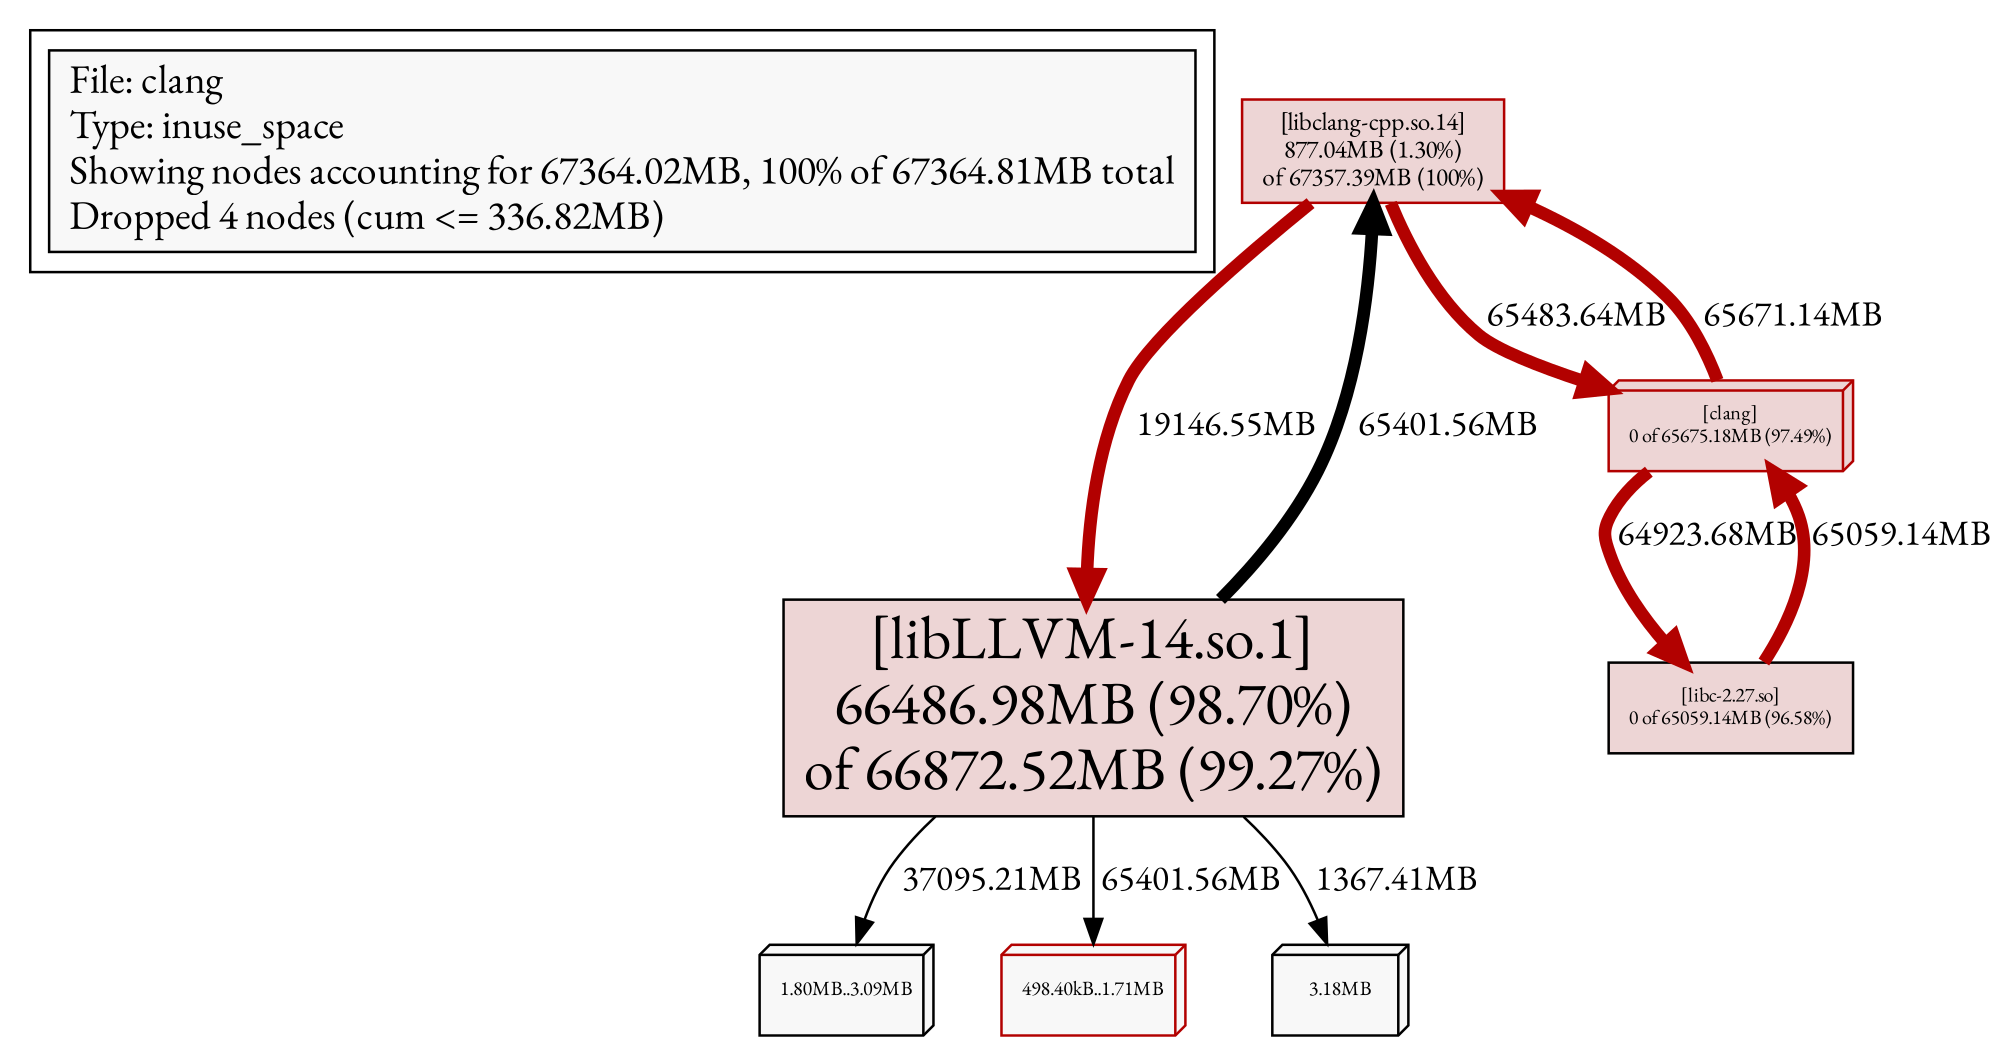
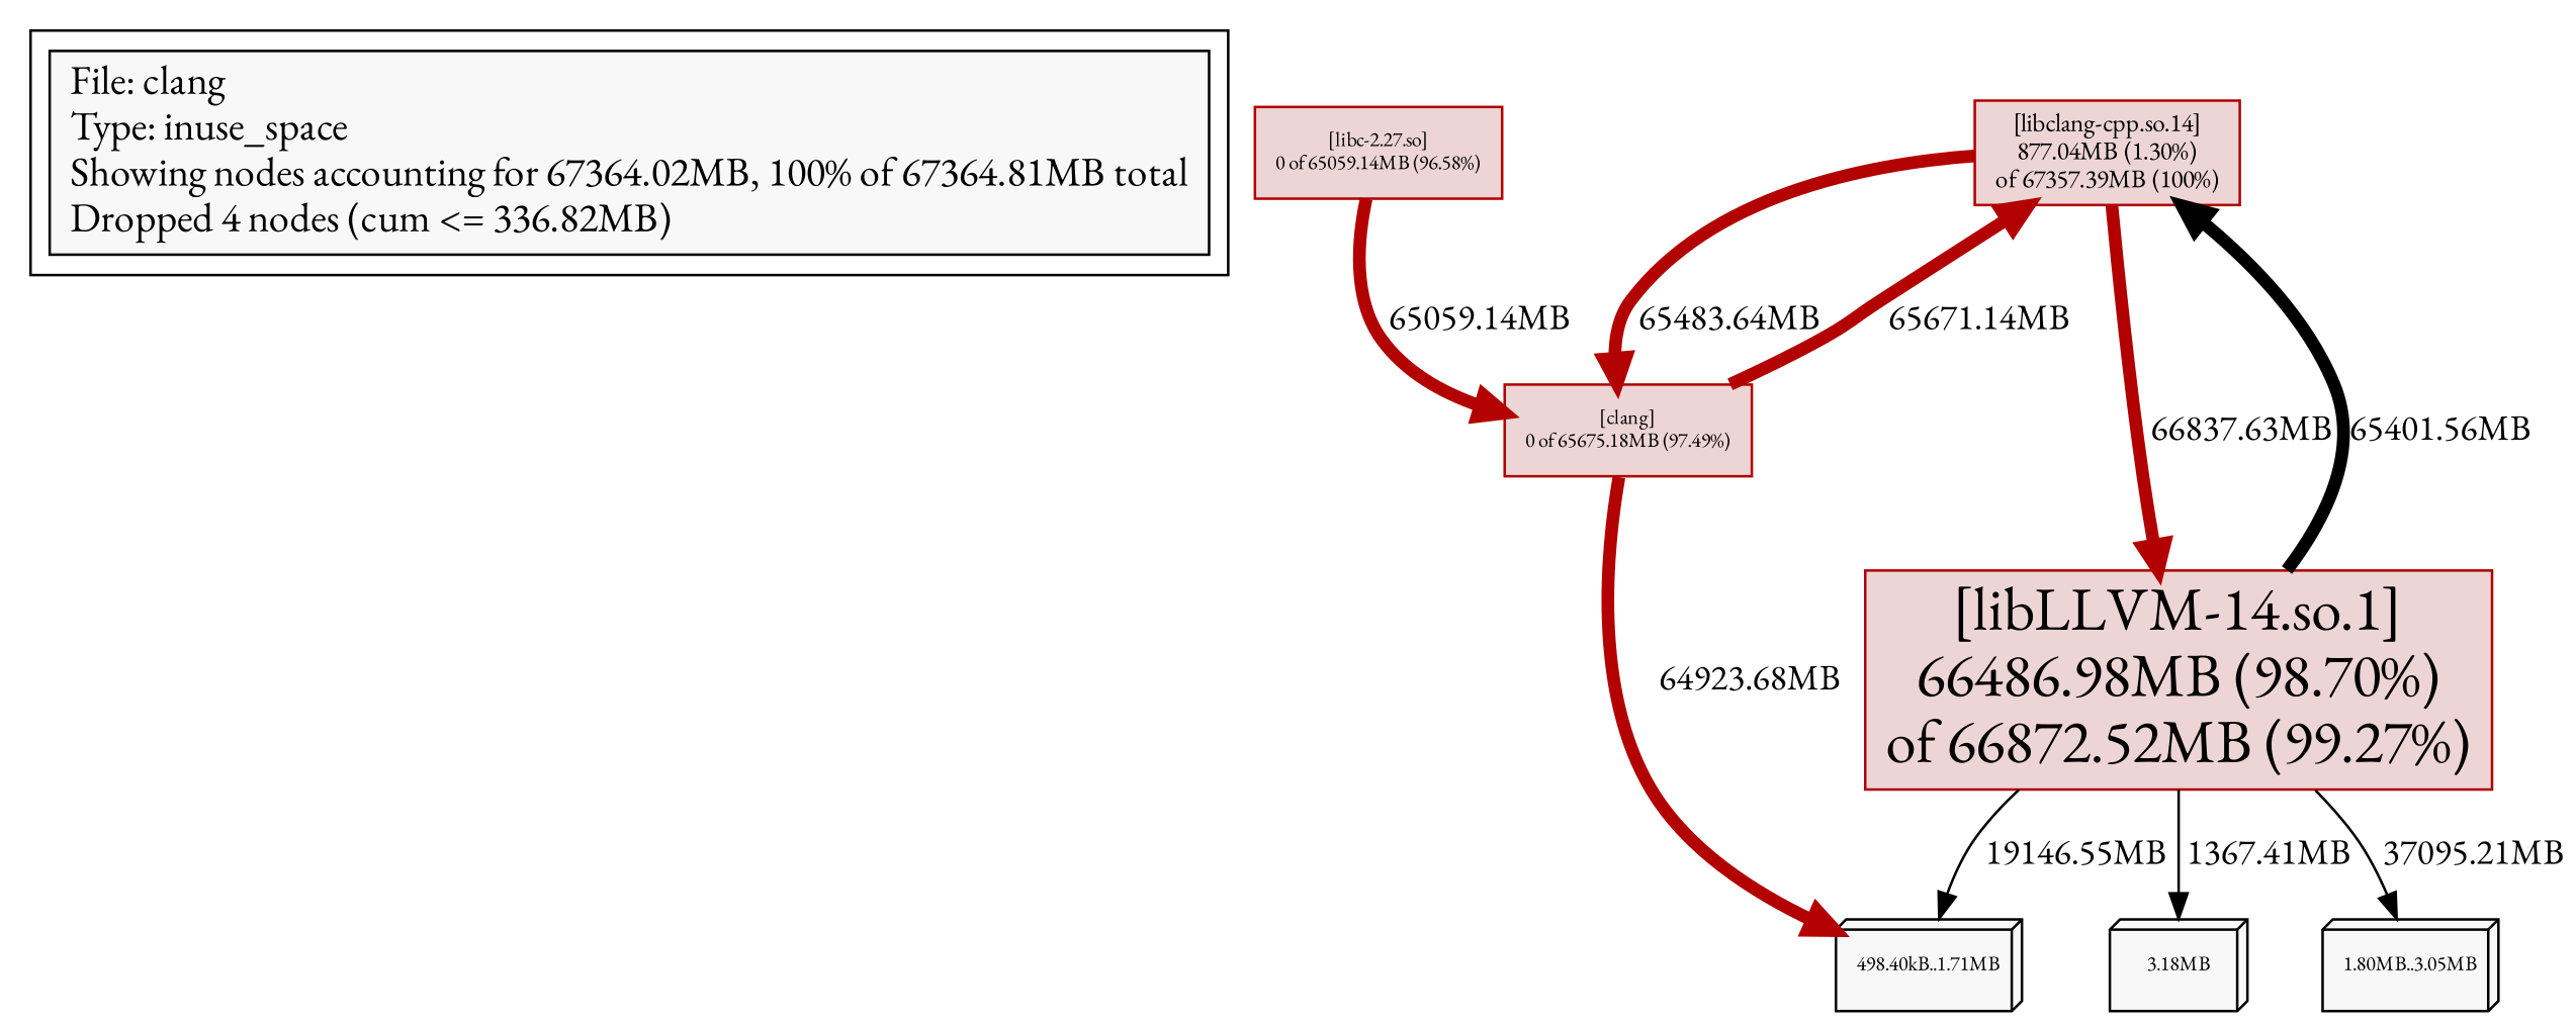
  digraph {
    fontname="EB Garamond"
    node [fillcolor="#f8f8f8" fontname="EB Garamond" fontsize=8 shape=box style=filled]
    edge [color="#b20100" fontname="EB Garamond" penwidth=5 weight=100]
    n1 [fontsize=16 label="File: clang\lType: inuse_space\lShowing nodes accounting for 67364.02MB, 100% of 67364.81MB total\lDropped 4 nodes (cum <= 336.82MB)\l"]
    n2 [color="#b20000" fillcolor="#edd5d5" fontsize=10 label="[libclang-cpp.so.14]\n877.04MB (1.30%)\nof 67357.39MB (100%)"]
-   n3 [color=black fillcolor="#edd5d5" fontsize=24 label="[libLLVM-14.so.1]\n66486.98MB (98.70%)\nof 66872.52MB (99.27%)"]
-   n4 [color="#b20100" fillcolor="#edd5d5" label="[clang]\n0 of 65675.18MB (97.49%)" shape=box3d]
-   n5 [label="1.80MB..3.09MB" shape=box3d]
-   n6 [label="498.40kB..1.71MB" shape=box3d color="#b20100"]
+   n3 [color="#b20000" fillcolor="#edd5d5" fontsize=24 label="[libLLVM-14.so.1]\n66486.98MB (98.70%)\nof 66872.52MB (99.27%)"]
+   n4 [color="#b20100" fillcolor="#edd5d5" label="[clang]\n0 of 65675.18MB (97.49%)"]
+   n5 [label="1.80MB..3.05MB" shape=box3d]
+   n6 [label="498.40kB..1.71MB" shape=box3d]
    n7 [label="3.18MB" shape=box3d]
-   n8 [color=black fillcolor="#edd5d5" label="[libc-2.27.so]\n0 of 65059.14MB (96.58%)"]
+   n8 [color="#b20100" fillcolor="#edd5d5" label="[libc-2.27.so]\n0 of 65059.14MB (96.58%)"]
    subgraph cluster_1 {
      n1
    }
-   n2 -> n3 [color="#b20000" label=" 19146.55MB"]
+   n2 -> n3 [color="#b20000" label=" 66837.63MB"]
    n2 -> n4 [label=" 65483.64MB" weight=98]
    n3 -> n2 [color=black label=" 65401.56MB" minlen=2 weight=98]
    n3 -> n5 [label=" 37095.21MB" color="" penwidth=""]
-   n3 -> n6 [label=" 65401.56MB" color="" penwidth=""]
+   n3 -> n6 [label=" 19146.55MB" color="" penwidth=""]
    n3 -> n7 [label=" 1367.41MB" color="" penwidth=""]
    n4 -> n2 [label=" 65671.14MB" weight=98]
-   n4 -> n8 [label=" 64923.68MB" weight=97]
+   n4 -> n6 [label=" 64923.68MB" weight=97]
    n8 -> n4 [label=" 65059.14MB" weight=97]
  }
